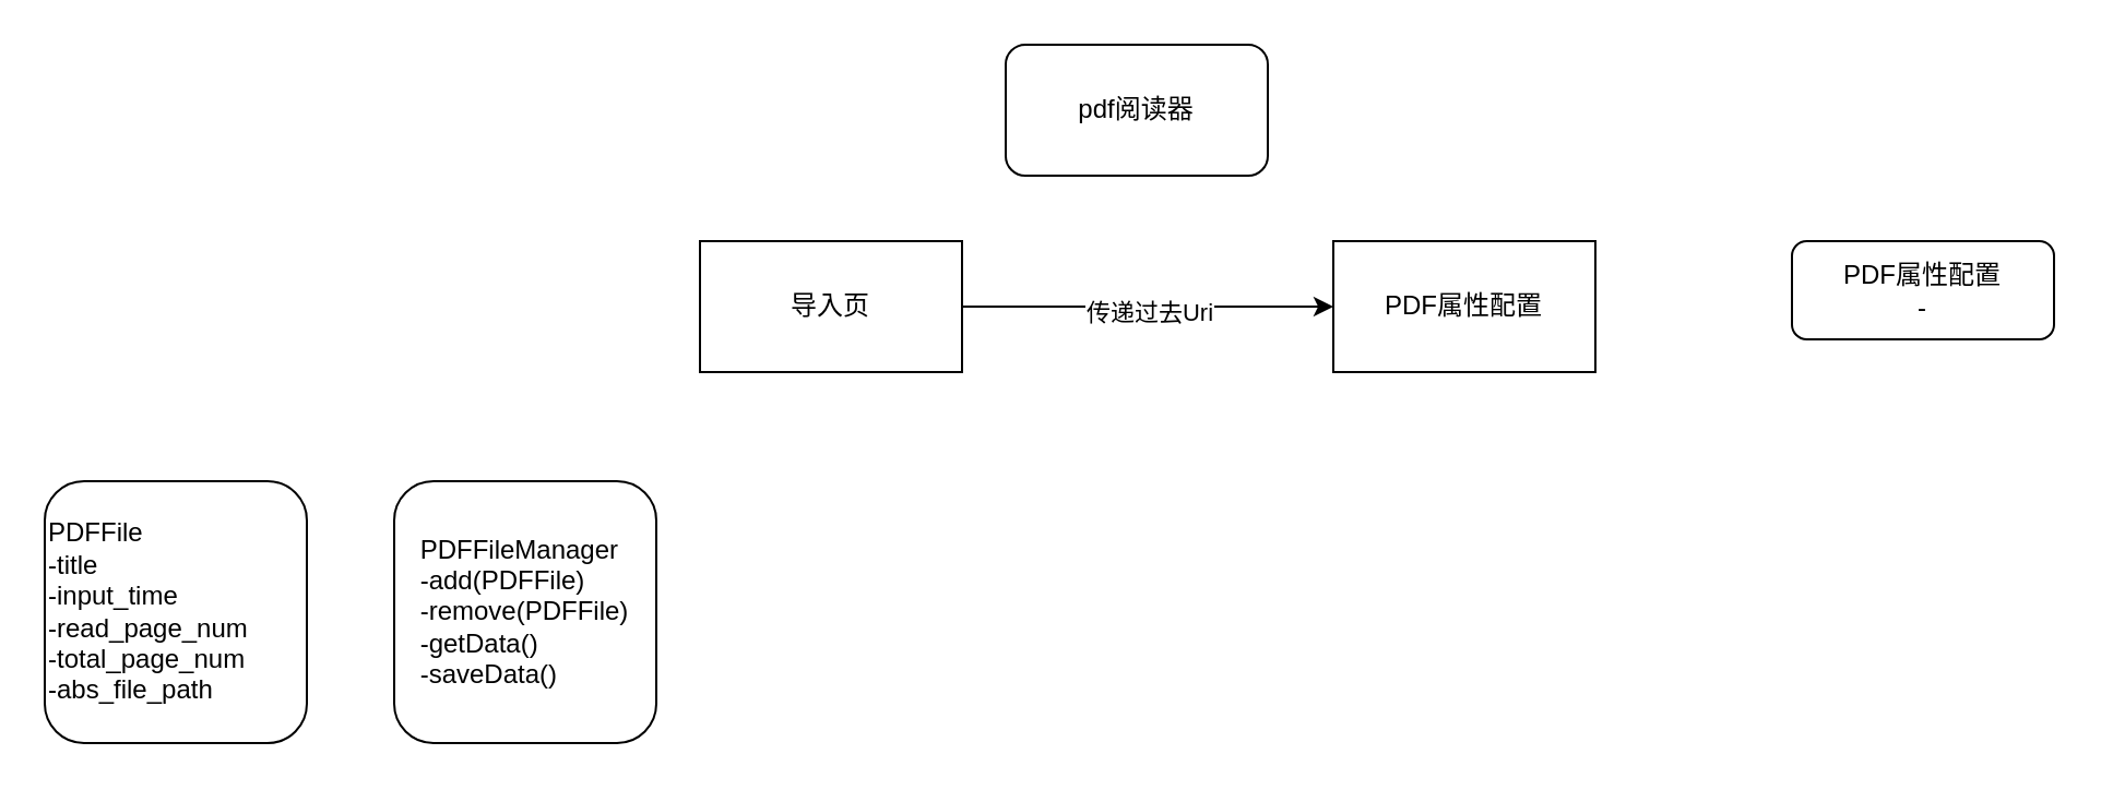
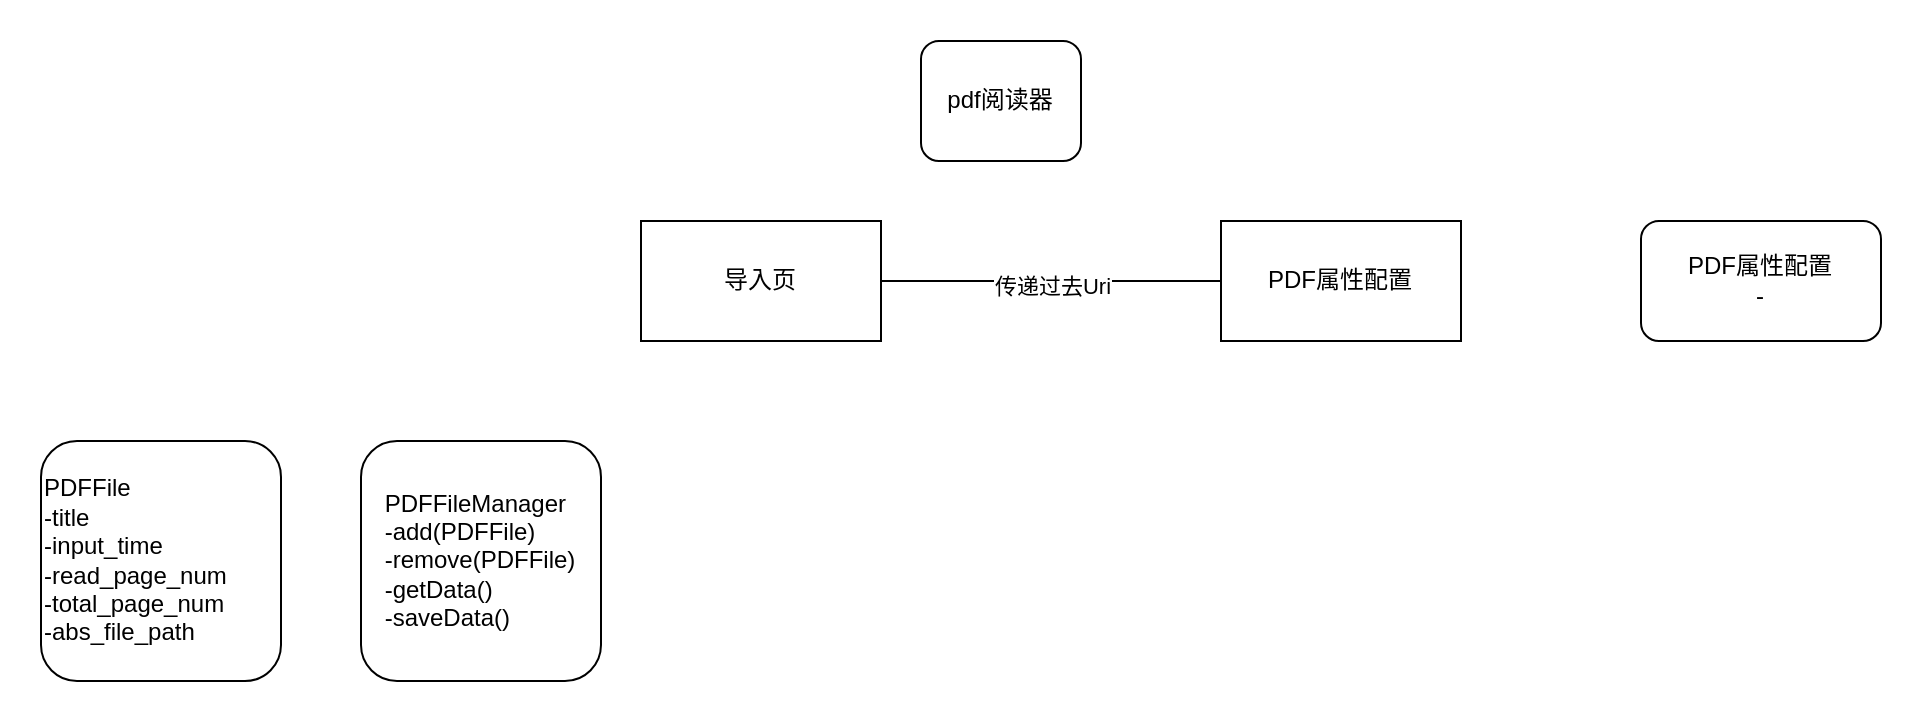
  <mxCell id="0" />
  <mxCell id="1" parent="0" />
- <mxCell id="2" value="pdf阅读器" style="rounded=1;whiteSpace=wrap;html=1;" vertex="1" parent="1"><mxGeometry x="460" y="20" width="120" height="60" as="geometry" /></mxCell>
- <mxCell id="3" value="" style="edgeStyle=orthogonalEdgeStyle;rounded=0;orthogonalLoop=1;jettySize=auto;html=1;" edge="1" parent="1" source="5" target="6"><mxGeometry relative="1" as="geometry" /></mxCell>
+ <mxCell id="2" value="pdf阅读器" style="rounded=1;whiteSpace=wrap;html=1;" vertex="1" parent="1"><mxGeometry x="460" y="20" width="80" height="60" as="geometry" /></mxCell>
+ <mxCell id="3" value="" style="edgeStyle=orthogonalEdgeStyle;rounded=0;orthogonalLoop=1;jettySize=auto;html=1;endArrow=none;" edge="1" parent="1" source="5" target="6"><mxGeometry relative="1" as="geometry" /></mxCell>
  <mxCell id="4" value="传递过去Uri" style="edgeLabel;html=1;align=center;verticalAlign=middle;resizable=0;points=[];" vertex="1" connectable="0" parent="3"><mxGeometry y="-2" relative="1" as="geometry"><mxPoint as="offset" /></mxGeometry></mxCell>
  <mxCell id="5" value="导入页" style="rounded=0;whiteSpace=wrap;html=1;" vertex="1" parent="1"><mxGeometry x="320" y="110" width="120" height="60" as="geometry" /></mxCell>
  <mxCell id="6" value="PDF属性配置" style="rounded=0;whiteSpace=wrap;html=1;" vertex="1" parent="1"><mxGeometry x="610" y="110" width="120" height="60" as="geometry" /></mxCell>
  <mxCell id="7" value="&lt;div style=&quot;text-align: left&quot;&gt;&lt;span&gt;PDFFileManager&lt;/span&gt;&lt;/div&gt;&lt;div style=&quot;text-align: left&quot;&gt;-add(PDFFile)&lt;/div&gt;&lt;div style=&quot;text-align: left&quot;&gt;-remove(PDFFile)&lt;/div&gt;&lt;div style=&quot;text-align: left&quot;&gt;-getData()&lt;/div&gt;&lt;div style=&quot;text-align: left&quot;&gt;-saveData()&lt;/div&gt;" style="rounded=1;whiteSpace=wrap;html=1;" vertex="1" parent="1"><mxGeometry y="220" width="120" height="120" as="geometry" x="180" /></mxCell>
  <mxCell id="8" value="PDFFile&lt;br&gt;-title&lt;br&gt;-input_time&lt;br&gt;-read_page_num&lt;br&gt;-total_page_num&lt;br&gt;-abs_file_path" style="rounded=1;whiteSpace=wrap;html=1;align=left;" vertex="1" parent="1"><mxGeometry x="20" y="220" width="120" height="120" as="geometry" /></mxCell>
- <mxCell id="9" value="PDF属性配置&lt;br&gt;-" style="rounded=1;whiteSpace=wrap;html=1;" vertex="1" parent="1"><mxGeometry x="820" y="110" width="120" height="45" as="geometry" /></mxCell>
+ <mxCell id="9" value="PDF属性配置&lt;br&gt;-" style="rounded=1;whiteSpace=wrap;html=1;" vertex="1" parent="1"><mxGeometry x="820" y="110" width="120" height="60" as="geometry" /></mxCell>
